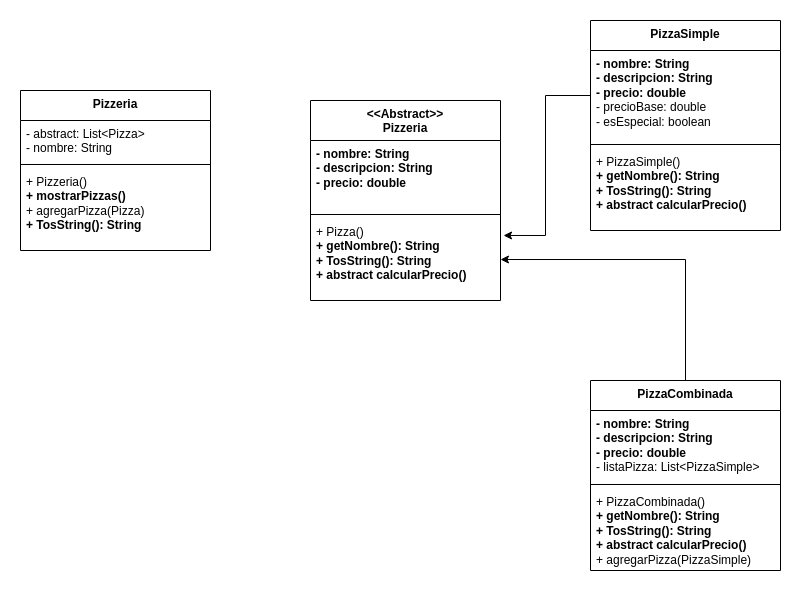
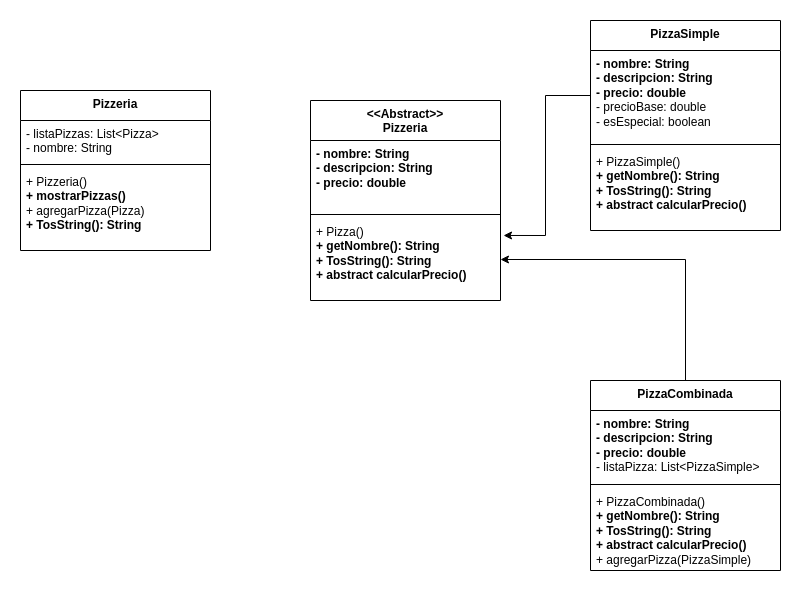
  <mxCell id="0" />
  <mxCell id="1" parent="0" />
  <mxCell id="2" value="&amp;lt;&amp;lt;Abstract&amp;gt;&amp;gt;&lt;br&gt;Pizzeria" style="swimlane;fontStyle=1;align=center;verticalAlign=top;childLayout=stackLayout;horizontal=1;startSize=40;horizontalStack=0;resizeParent=1;resizeParentMax=0;resizeLast=0;collapsible=1;marginBottom=0;whiteSpace=wrap;html=1;" vertex="1" parent="1"><mxGeometry x="310" y="100" width="190" height="200" as="geometry" /></mxCell>
  <mxCell id="3" value="&lt;b&gt;- nombre: String&lt;br&gt;- descripcion: String&lt;br&gt;- precio: double&lt;/b&gt;" style="text;strokeColor=none;fillColor=none;align=left;verticalAlign=top;spacingLeft=4;spacingRight=4;overflow=hidden;rotatable=0;points=[[0,0.5],[1,0.5]];portConstraint=eastwest;whiteSpace=wrap;html=1;" vertex="1" parent="2"><mxGeometry y="40" width="190" height="70" as="geometry" /></mxCell>
  <mxCell id="4" value="" style="line;strokeWidth=1;fillColor=none;align=left;verticalAlign=middle;spacingTop=-1;spacingLeft=3;spacingRight=3;rotatable=0;labelPosition=right;points=[];portConstraint=eastwest;strokeColor=inherit;" vertex="1" parent="2"><mxGeometry y="110" width="190" height="8" as="geometry" /></mxCell>
  <mxCell id="5" value="+ Pizza()&lt;br&gt;&lt;b&gt;+ getNombre(): String&lt;/b&gt;&lt;br&gt;&lt;b&gt;+ TosString(): String&lt;/b&gt;&lt;br&gt;&lt;b&gt;+ abstract calcularPrecio()&lt;/b&gt;" style="text;strokeColor=none;fillColor=none;align=left;verticalAlign=top;spacingLeft=4;spacingRight=4;overflow=hidden;rotatable=0;points=[[0,0.5],[1,0.5]];portConstraint=eastwest;whiteSpace=wrap;html=1;" vertex="1" parent="2"><mxGeometry y="118" width="190" height="82" as="geometry" /></mxCell>
  <mxCell id="6" value="PizzaSimple" style="swimlane;fontStyle=1;align=center;verticalAlign=top;childLayout=stackLayout;horizontal=1;startSize=30;horizontalStack=0;resizeParent=1;resizeParentMax=0;resizeLast=0;collapsible=1;marginBottom=0;whiteSpace=wrap;html=1;" vertex="1" parent="1"><mxGeometry x="590" y="20" width="190" height="210" as="geometry" /></mxCell>
  <mxCell id="7" value="&lt;b&gt;- nombre: String&lt;/b&gt;&lt;br&gt;&lt;b&gt;- descripcion: String&lt;/b&gt;&lt;br&gt;&lt;b&gt;- precio: double&lt;/b&gt;&lt;br&gt;- precioBase: double&lt;br&gt;- esEspecial: boolean" style="text;strokeColor=none;fillColor=none;align=left;verticalAlign=top;spacingLeft=4;spacingRight=4;overflow=hidden;rotatable=0;points=[[0,0.5],[1,0.5]];portConstraint=eastwest;whiteSpace=wrap;html=1;" vertex="1" parent="6"><mxGeometry y="30" width="190" height="90" as="geometry" /></mxCell>
  <mxCell id="8" value="" style="line;strokeWidth=1;fillColor=none;align=left;verticalAlign=middle;spacingTop=-1;spacingLeft=3;spacingRight=3;rotatable=0;labelPosition=right;points=[];portConstraint=eastwest;strokeColor=inherit;" vertex="1" parent="6"><mxGeometry y="120" width="190" height="8" as="geometry" /></mxCell>
  <mxCell id="9" value="+ PizzaSimple()&lt;br&gt;&lt;b&gt;+ getNombre(): String&lt;/b&gt;&lt;br&gt;&lt;b&gt;+ TosString(): String&lt;/b&gt;&lt;br&gt;&lt;b&gt;+ abstract calcularPrecio()&lt;/b&gt;" style="text;strokeColor=none;fillColor=none;align=left;verticalAlign=top;spacingLeft=4;spacingRight=4;overflow=hidden;rotatable=0;points=[[0,0.5],[1,0.5]];portConstraint=eastwest;whiteSpace=wrap;html=1;" vertex="1" parent="6"><mxGeometry y="128" width="190" height="82" as="geometry" /></mxCell>
  <mxCell id="10" value="PizzaCombinada" style="swimlane;fontStyle=1;align=center;verticalAlign=top;childLayout=stackLayout;horizontal=1;startSize=30;horizontalStack=0;resizeParent=1;resizeParentMax=0;resizeLast=0;collapsible=1;marginBottom=0;whiteSpace=wrap;html=1;" vertex="1" parent="1"><mxGeometry x="590" y="380" width="190" height="190" as="geometry" /></mxCell>
  <mxCell id="11" value="&lt;b&gt;- nombre: String&lt;/b&gt;&lt;br&gt;&lt;b&gt;- descripcion: String&lt;/b&gt;&lt;br&gt;&lt;b&gt;- precio: double&lt;/b&gt;&lt;br&gt;- listaPizza: List&amp;lt;PizzaSimple&amp;gt;" style="text;strokeColor=none;fillColor=none;align=left;verticalAlign=top;spacingLeft=4;spacingRight=4;overflow=hidden;rotatable=0;points=[[0,0.5],[1,0.5]];portConstraint=eastwest;whiteSpace=wrap;html=1;" vertex="1" parent="10"><mxGeometry y="30" width="190" height="70" as="geometry" /></mxCell>
  <mxCell id="12" value="" style="line;strokeWidth=1;fillColor=none;align=left;verticalAlign=middle;spacingTop=-1;spacingLeft=3;spacingRight=3;rotatable=0;labelPosition=right;points=[];portConstraint=eastwest;strokeColor=inherit;" vertex="1" parent="10"><mxGeometry y="100" width="190" height="8" as="geometry" /></mxCell>
  <mxCell id="13" value="+ PizzaCombinada()&lt;br&gt;&lt;b&gt;+ getNombre(): String&lt;/b&gt;&lt;br&gt;&lt;b&gt;+ TosString(): String&lt;/b&gt;&lt;br&gt;&lt;b&gt;+ abstract calcularPrecio()&lt;/b&gt;&lt;br&gt;+ agregarPizza(PizzaSimple)" style="text;strokeColor=none;fillColor=none;align=left;verticalAlign=top;spacingLeft=4;spacingRight=4;overflow=hidden;rotatable=0;points=[[0,0.5],[1,0.5]];portConstraint=eastwest;whiteSpace=wrap;html=1;" vertex="1" parent="10"><mxGeometry y="108" width="190" height="82" as="geometry" /></mxCell>
  <mxCell id="14" style="edgeStyle=orthogonalEdgeStyle;rounded=0;orthogonalLoop=1;jettySize=auto;html=1;entryX=1;entryY=0.5;entryDx=0;entryDy=0;" edge="1" parent="1" source="10" target="5"><mxGeometry relative="1" as="geometry" /></mxCell>
  <mxCell id="15" style="edgeStyle=orthogonalEdgeStyle;rounded=0;orthogonalLoop=1;jettySize=auto;html=1;entryX=1.016;entryY=0.207;entryDx=0;entryDy=0;entryPerimeter=0;" edge="1" parent="1" source="7" target="5"><mxGeometry relative="1" as="geometry" /></mxCell>
  <mxCell id="16" value="Pizzeria" style="swimlane;fontStyle=1;align=center;verticalAlign=top;childLayout=stackLayout;horizontal=1;startSize=30;horizontalStack=0;resizeParent=1;resizeParentMax=0;resizeLast=0;collapsible=1;marginBottom=0;whiteSpace=wrap;html=1;" vertex="1" parent="1"><mxGeometry x="20" y="90" width="190" height="160" as="geometry" /></mxCell>
- <mxCell id="17" value="- abstract: List&amp;lt;Pizza&amp;gt;&lt;br&gt;- nombre: String" style="text;strokeColor=none;fillColor=none;align=left;verticalAlign=top;spacingLeft=4;spacingRight=4;overflow=hidden;rotatable=0;points=[[0,0.5],[1,0.5]];portConstraint=eastwest;whiteSpace=wrap;html=1;" vertex="1" parent="16"><mxGeometry y="30" width="190" height="40" as="geometry" /></mxCell>
+ <mxCell id="17" value="- listaPizzas: List&amp;lt;Pizza&amp;gt;&lt;br&gt;- nombre: String" style="text;strokeColor=none;fillColor=none;align=left;verticalAlign=top;spacingLeft=4;spacingRight=4;overflow=hidden;rotatable=0;points=[[0,0.5],[1,0.5]];portConstraint=eastwest;whiteSpace=wrap;html=1;" vertex="1" parent="16"><mxGeometry y="30" width="190" height="40" as="geometry" /></mxCell>
  <mxCell id="18" value="" style="line;strokeWidth=1;fillColor=none;align=left;verticalAlign=middle;spacingTop=-1;spacingLeft=3;spacingRight=3;rotatable=0;labelPosition=right;points=[];portConstraint=eastwest;strokeColor=inherit;" vertex="1" parent="16"><mxGeometry y="70" width="190" height="8" as="geometry" /></mxCell>
  <mxCell id="19" value="+ Pizzeria()&lt;br&gt;&lt;b&gt;+ mostrarPizzas()&lt;br&gt;&lt;/b&gt;+ agregarPizza(Pizza)&lt;br&gt;&lt;b&gt;+ TosString(): String&lt;/b&gt;" style="text;strokeColor=none;fillColor=none;align=left;verticalAlign=top;spacingLeft=4;spacingRight=4;overflow=hidden;rotatable=0;points=[[0,0.5],[1,0.5]];portConstraint=eastwest;whiteSpace=wrap;html=1;" vertex="1" parent="16"><mxGeometry y="78" width="190" height="82" as="geometry" /></mxCell>
